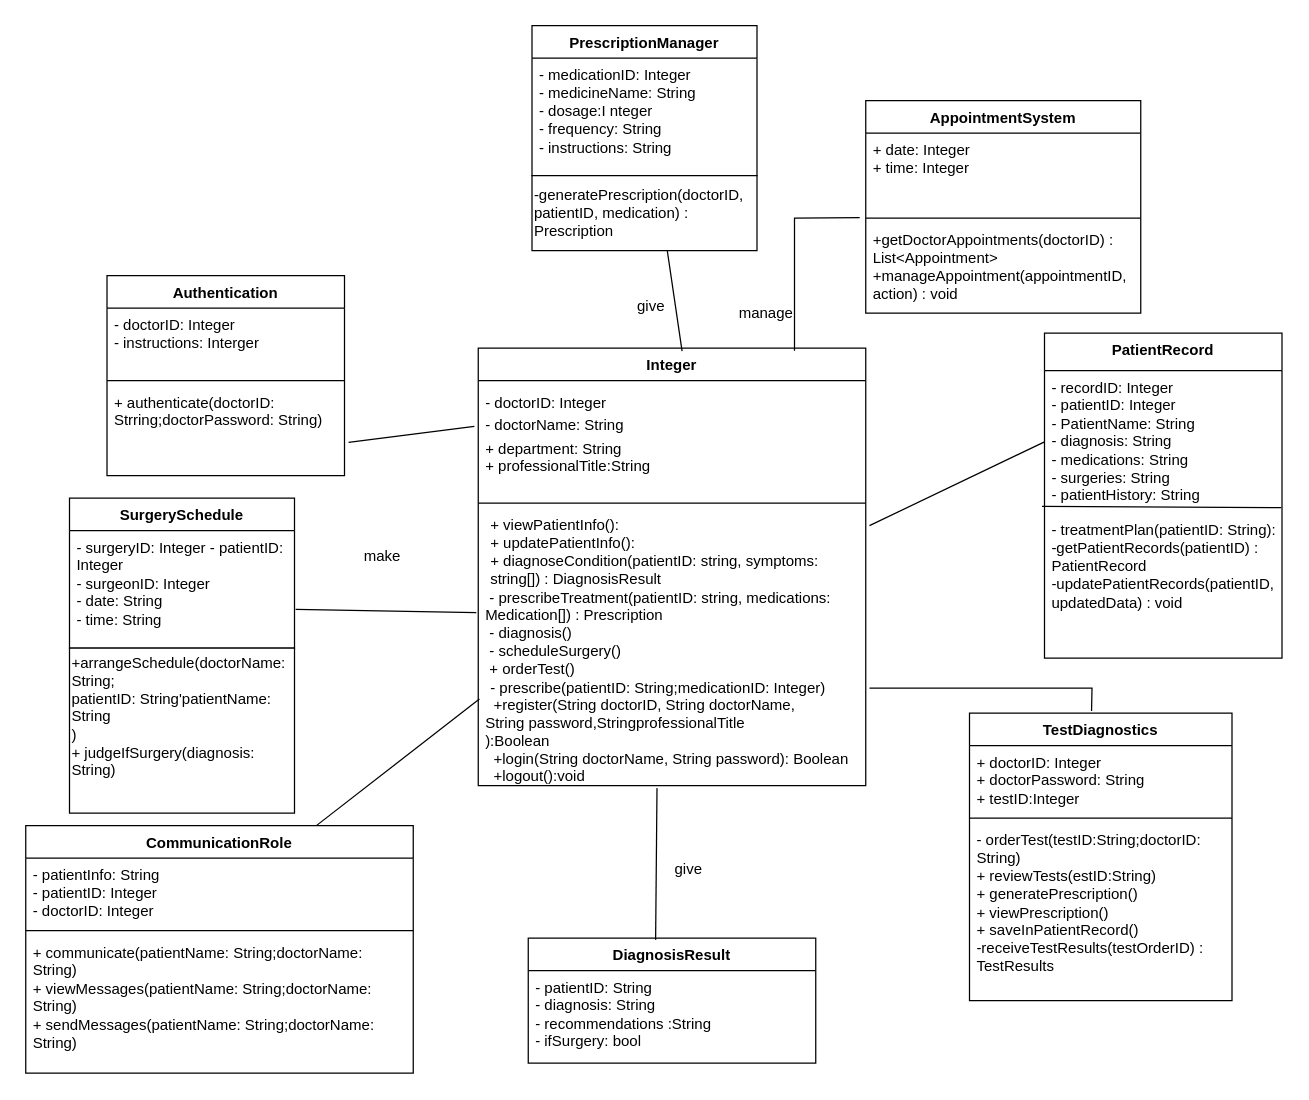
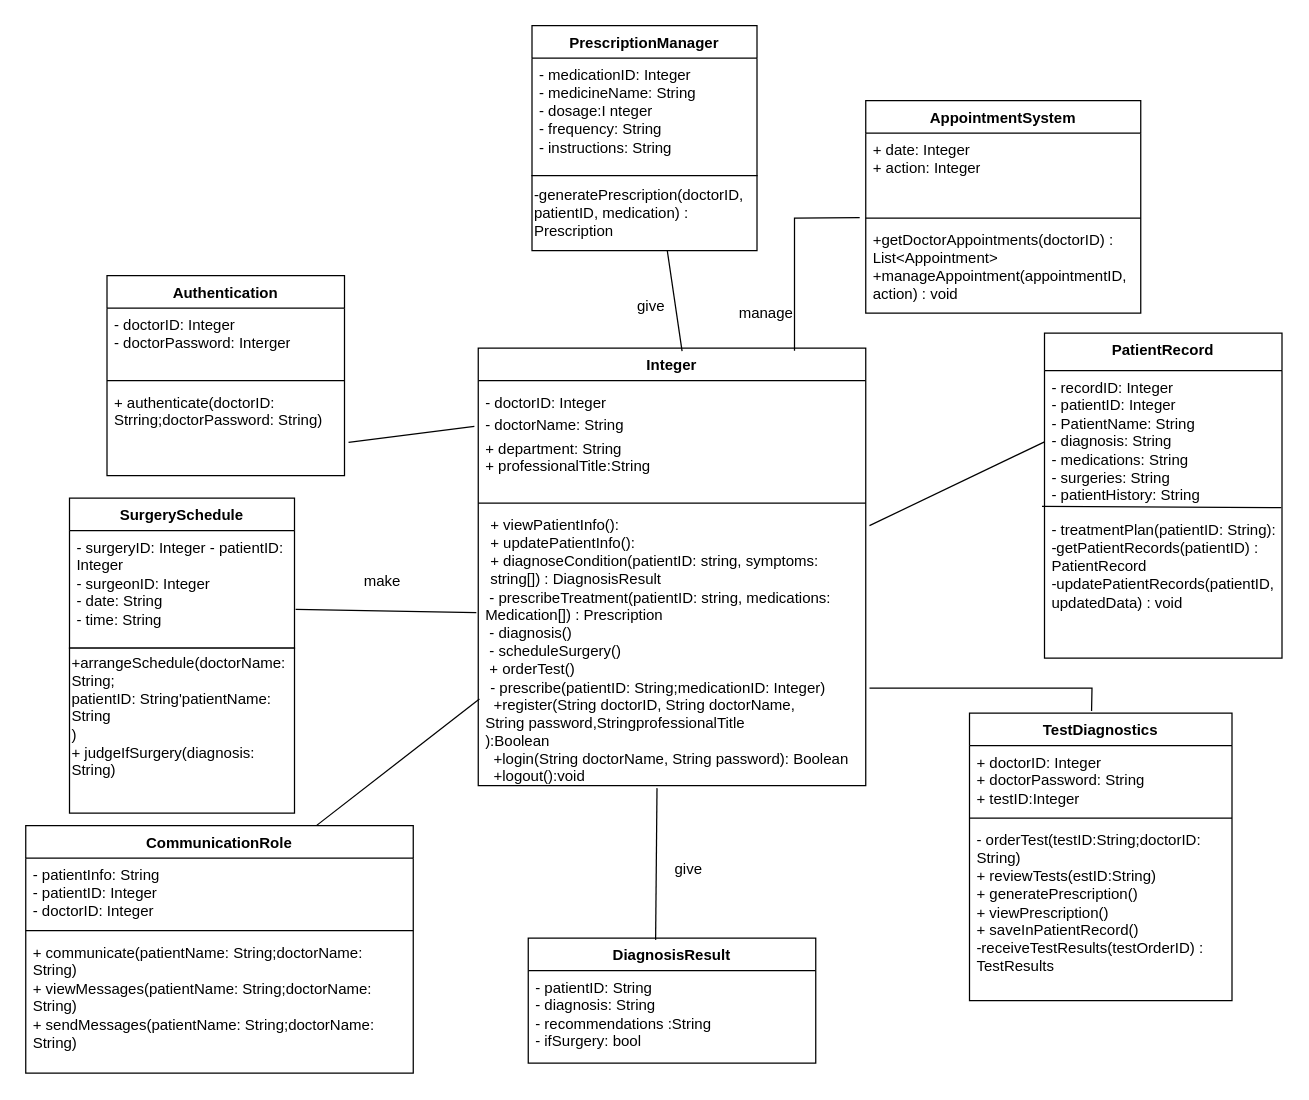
  <mxCell id="0" />
  <mxCell id="1" parent="0" />
  <mxCell id="2" value="PatientRecord" style="swimlane;fontStyle=1;align=center;verticalAlign=top;childLayout=stackLayout;horizontal=1;startSize=30;horizontalStack=0;resizeParent=1;resizeParentMax=0;resizeLast=0;collapsible=1;marginBottom=0;whiteSpace=wrap;html=1;" parent="1" vertex="1"><mxGeometry x="835" y="266" width="190" height="260" as="geometry" /></mxCell>
  <mxCell id="3" value="- recordID: Integer&lt;br&gt;- patientID: Integer&lt;br&gt;- PatientName: String&lt;br&gt;- diagnosis: String&lt;br style=&quot;border-color: var(--border-color);&quot;&gt;- medications: String&lt;br style=&quot;border-color: var(--border-color);&quot;&gt;- surgeries: String&lt;br&gt;- patientHistory: String" style="text;strokeColor=none;fillColor=none;align=left;verticalAlign=top;spacingLeft=4;spacingRight=4;overflow=hidden;rotatable=0;points=[[0,0.5],[1,0.5]];portConstraint=eastwest;whiteSpace=wrap;html=1;" parent="2" vertex="1"><mxGeometry y="30" width="190" height="114" as="geometry" /></mxCell>
  <mxCell id="4" value="- treatmentPlan(patientID: String):&lt;br&gt;-getPatientRecords(patientID) : PatientRecord&lt;br&gt;-updatePatientRecords(patientID, updatedData) : void" style="text;strokeColor=none;fillColor=none;align=left;verticalAlign=top;spacingLeft=4;spacingRight=4;overflow=hidden;rotatable=0;points=[[0,0.5],[1,0.5]];portConstraint=eastwest;whiteSpace=wrap;html=1;" parent="2" vertex="1"><mxGeometry y="144" width="190" height="116" as="geometry" /></mxCell>
  <mxCell id="5" value="" style="endArrow=none;html=1;rounded=0;entryX=0.997;entryY=-0.038;entryDx=0;entryDy=0;entryPerimeter=0;" parent="2" target="4" edge="1"><mxGeometry width="50" height="50" relative="1" as="geometry"><mxPoint x="-2" y="138.5" as="sourcePoint" /><mxPoint x="-322" y="47.5" as="targetPoint" /></mxGeometry></mxCell>
  <mxCell id="6" value="DiagnosisResult" style="swimlane;fontStyle=1;align=center;verticalAlign=top;childLayout=stackLayout;horizontal=1;startSize=26;horizontalStack=0;resizeParent=1;resizeParentMax=0;resizeLast=0;collapsible=1;marginBottom=0;whiteSpace=wrap;html=1;" parent="1" vertex="1"><mxGeometry x="422" y="750" width="230" height="100" as="geometry" /></mxCell>
  <mxCell id="7" value="- patientID: String&lt;br&gt;- diagnosis: String&lt;br&gt;- recommendations :String&lt;br&gt;- ifSurgery: bool" style="text;strokeColor=none;fillColor=none;align=left;verticalAlign=top;spacingLeft=4;spacingRight=4;overflow=hidden;rotatable=0;points=[[0,0.5],[1,0.5]];portConstraint=eastwest;whiteSpace=wrap;html=1;" parent="6" vertex="1"><mxGeometry y="26" width="230" height="74" as="geometry" /></mxCell>
  <mxCell id="8" value="PrescriptionManager" style="swimlane;fontStyle=1;align=center;verticalAlign=top;childLayout=stackLayout;horizontal=1;startSize=26;horizontalStack=0;resizeParent=1;resizeParentMax=0;resizeLast=0;collapsible=1;marginBottom=0;whiteSpace=wrap;html=1;" parent="1" vertex="1"><mxGeometry x="425" y="20" width="180" height="120" as="geometry" /></mxCell>
  <mxCell id="9" value="- medicationID: Integer&lt;br&gt;- medicineName: String&lt;br&gt;- dosage:I nteger&lt;br&gt;- frequency: String&lt;br&gt;- instructions: String" style="text;strokeColor=none;fillColor=none;align=left;verticalAlign=top;spacingLeft=4;spacingRight=4;overflow=hidden;rotatable=0;points=[[0,0.5],[1,0.5]];portConstraint=eastwest;whiteSpace=wrap;html=1;" parent="8" vertex="1"><mxGeometry y="26" width="180" height="94" as="geometry" /></mxCell>
  <mxCell id="10" value="give" style="text;html=1;align=center;verticalAlign=middle;resizable=0;points=[];autosize=1;strokeColor=none;fillColor=none;" parent="1" vertex="1"><mxGeometry x="525" y="680" width="50" height="30" as="geometry" /></mxCell>
  <mxCell id="11" value="SurgerySchedule" style="swimlane;fontStyle=1;align=center;verticalAlign=top;childLayout=stackLayout;horizontal=1;startSize=26;horizontalStack=0;resizeParent=1;resizeParentMax=0;resizeLast=0;collapsible=1;marginBottom=0;whiteSpace=wrap;html=1;" parent="1" vertex="1"><mxGeometry x="55" y="398" width="180" height="120" as="geometry" /></mxCell>
  <mxCell id="12" value="- surgeryID: Integer -&amp;nbsp;patientID: Integer&lt;br&gt;- surgeonID: Integer&lt;br&gt;- date: String&lt;br&gt;- time: String" style="text;strokeColor=none;fillColor=none;align=left;verticalAlign=top;spacingLeft=4;spacingRight=4;overflow=hidden;rotatable=0;points=[[0,0.5],[1,0.5]];portConstraint=eastwest;whiteSpace=wrap;html=1;" parent="11" vertex="1"><mxGeometry y="26" width="180" height="94" as="geometry" /></mxCell>
- <mxCell id="13" value="make" style="text;html=1;align=center;verticalAlign=middle;resizable=0;points=[];autosize=1;strokeColor=none;fillColor=none;" parent="1" vertex="1"><mxGeometry x="280" y="429.5" width="50" height="30" as="geometry" /></mxCell>
+ <mxCell id="13" value="make" style="text;html=1;align=center;verticalAlign=middle;resizable=0;points=[];autosize=1;strokeColor=none;fillColor=none;" parent="1" vertex="1"><mxGeometry x="280" y="449.5" width="50" height="30" as="geometry" /></mxCell>
  <mxCell id="14" value="&lt;b style=&quot;border-color: var(--border-color);&quot;&gt;Integer&lt;/b&gt;" style="swimlane;fontStyle=1;align=center;verticalAlign=top;childLayout=stackLayout;horizontal=1;startSize=26;horizontalStack=0;resizeParent=1;resizeParentMax=0;resizeLast=0;collapsible=1;marginBottom=0;whiteSpace=wrap;html=1;" parent="1" vertex="1"><mxGeometry x="382" y="278" width="310" height="350" as="geometry" /></mxCell>
  <mxCell id="15" value="&lt;p style=&quot;border-color: var(--border-color); margin: 4px 0px 0px;&quot;&gt;&lt;span style=&quot;background-color: initial;&quot;&gt;- doctorID: Integer&lt;/span&gt;&lt;/p&gt;&lt;p style=&quot;border-color: var(--border-color); margin: 4px 0px 0px;&quot;&gt;&lt;span style=&quot;background-color: initial;&quot;&gt;- doctorName: String&lt;/span&gt;&lt;/p&gt;&lt;p style=&quot;border-color: var(--border-color); margin: 4px 0px 0px;&quot;&gt;&lt;span style=&quot;background-color: initial;&quot;&gt;+ department: String&lt;/span&gt;&lt;/p&gt;+ professionalTitle:String&lt;p style=&quot;border-color: var(--border-color); margin: 0px 0px 0px 4px;&quot;&gt;&lt;br style=&quot;border-color: var(--border-color);&quot;&gt;&lt;/p&gt;&lt;p style=&quot;border-color: var(--border-color); margin: 0px 0px 0px 4px;&quot;&gt;&lt;br&gt;&lt;/p&gt;" style="text;strokeColor=none;fillColor=none;align=left;verticalAlign=top;spacingLeft=4;spacingRight=4;overflow=hidden;rotatable=0;points=[[0,0.5],[1,0.5]];portConstraint=eastwest;whiteSpace=wrap;html=1;" parent="14" vertex="1"><mxGeometry y="26" width="310" height="94" as="geometry" /></mxCell>
  <mxCell id="16" value="" style="line;strokeWidth=1;fillColor=none;align=left;verticalAlign=middle;spacingTop=-1;spacingLeft=3;spacingRight=3;rotatable=0;labelPosition=right;points=[];portConstraint=eastwest;strokeColor=inherit;" parent="14" vertex="1"><mxGeometry y="120" width="310" height="8" as="geometry" /></mxCell>
  <mxCell id="17" value="&lt;p style=&quot;border-color: var(--border-color); margin: 0px 0px 0px 4px;&quot;&gt;+&amp;nbsp;viewPatientInfo():&lt;/p&gt;&lt;p style=&quot;border-color: var(--border-color); margin: 0px 0px 0px 4px;&quot;&gt;+ updatePatientInfo():&amp;nbsp; &amp;nbsp;&lt;/p&gt;&lt;p style=&quot;border-color: var(--border-color); margin: 0px 0px 0px 4px;&quot;&gt;+&amp;nbsp;diagnoseCondition(patientID: string, symptoms: string[]) : DiagnosisResult&amp;nbsp;&lt;/p&gt;&amp;nbsp;- prescribeTreatment(patientID: string, medications: Medication[]) : Prescription&lt;br&gt;&amp;nbsp;- diagnosis()&lt;br style=&quot;border-color: var(--border-color);&quot;&gt;&amp;nbsp;- scheduleSurgery()&lt;br&gt;&amp;nbsp;+ orderTest()&lt;br&gt;&lt;p style=&quot;border-color: var(--border-color); margin: 0px 0px 0px 4px;&quot;&gt;&lt;span style=&quot;background-color: initial;&quot;&gt;- prescribe(patientID: String;medicationID: Integer)&lt;/span&gt;&lt;/p&gt;&amp;nbsp; +register(String doctorID, String doctorName,&lt;br style=&quot;border-color: var(--border-color); text-align: center;&quot;&gt;&lt;span style=&quot;text-align: center;&quot;&gt;String password,StringprofessionalTitle&lt;/span&gt;&lt;br style=&quot;border-color: var(--border-color); text-align: center;&quot;&gt;):Boolean&amp;nbsp;&lt;br&gt;&amp;nbsp;&amp;nbsp;&lt;span style=&quot;text-align: center;&quot;&gt;+login(String doctorName, String password): Boolean&lt;br&gt;&lt;/span&gt;&#09;&lt;span style=&quot;border-color: var(--border-color);&quot;&gt;&lt;span style=&quot;white-space: pre;&quot;&gt;&amp;nbsp;&amp;nbsp;&lt;/span&gt;&lt;/span&gt;+logout():void&amp;nbsp;&lt;span style=&quot;text-align: center;&quot;&gt;&lt;br&gt;&lt;/span&gt;" style="text;strokeColor=none;fillColor=none;align=left;verticalAlign=top;spacingLeft=4;spacingRight=4;overflow=hidden;rotatable=0;points=[[0,0.5],[1,0.5]];portConstraint=eastwest;whiteSpace=wrap;html=1;" parent="14" vertex="1"><mxGeometry y="128" width="310" height="222" as="geometry" /></mxCell>
  <mxCell id="18" value="Authentication" style="swimlane;fontStyle=1;align=center;verticalAlign=top;childLayout=stackLayout;horizontal=1;startSize=26;horizontalStack=0;resizeParent=1;resizeParentMax=0;resizeLast=0;collapsible=1;marginBottom=0;whiteSpace=wrap;html=1;" parent="1" vertex="1"><mxGeometry x="85" y="220" width="190" height="160" as="geometry" /></mxCell>
- <mxCell id="19" value="- doctorID: Integer&lt;br&gt;- instructions: Interger" style="text;strokeColor=none;fillColor=none;align=left;verticalAlign=top;spacingLeft=4;spacingRight=4;overflow=hidden;rotatable=0;points=[[0,0.5],[1,0.5]];portConstraint=eastwest;whiteSpace=wrap;html=1;" parent="18" vertex="1"><mxGeometry y="26" width="190" height="54" as="geometry" /></mxCell>
+ <mxCell id="19" value="- doctorID: Integer&lt;br&gt;- doctorPassword: Interger" style="text;strokeColor=none;fillColor=none;align=left;verticalAlign=top;spacingLeft=4;spacingRight=4;overflow=hidden;rotatable=0;points=[[0,0.5],[1,0.5]];portConstraint=eastwest;whiteSpace=wrap;html=1;" parent="18" vertex="1"><mxGeometry y="26" width="190" height="54" as="geometry" /></mxCell>
  <mxCell id="20" value="" style="line;strokeWidth=1;fillColor=none;align=left;verticalAlign=middle;spacingTop=-1;spacingLeft=3;spacingRight=3;rotatable=0;labelPosition=right;points=[];portConstraint=eastwest;strokeColor=inherit;" parent="18" vertex="1"><mxGeometry y="80" width="190" height="8" as="geometry" /></mxCell>
  <mxCell id="21" value="+ authenticate(doctorID: Strring;doctorPassword: String)&lt;br&gt;" style="text;strokeColor=none;fillColor=none;align=left;verticalAlign=top;spacingLeft=4;spacingRight=4;overflow=hidden;rotatable=0;points=[[0,0.5],[1,0.5]];portConstraint=eastwest;whiteSpace=wrap;html=1;" parent="18" vertex="1"><mxGeometry y="88" width="190" height="72" as="geometry" /></mxCell>
  <mxCell id="22" value="AppointmentSystem" style="swimlane;fontStyle=1;align=center;verticalAlign=top;childLayout=stackLayout;horizontal=1;startSize=26;horizontalStack=0;resizeParent=1;resizeParentMax=0;resizeLast=0;collapsible=1;marginBottom=0;whiteSpace=wrap;html=1;" parent="1" vertex="1"><mxGeometry x="692" y="80" width="220" height="170" as="geometry" /></mxCell>
- <mxCell id="23" value="+ date: Integer&lt;br&gt;+ time: Integer" style="text;strokeColor=none;fillColor=none;align=left;verticalAlign=top;spacingLeft=4;spacingRight=4;overflow=hidden;rotatable=0;points=[[0,0.5],[1,0.5]];portConstraint=eastwest;whiteSpace=wrap;html=1;" parent="22" vertex="1"><mxGeometry y="26" width="220" height="64" as="geometry" /></mxCell>
+ <mxCell id="23" value="+ date: Integer&lt;br&gt;+ action: Integer" style="text;strokeColor=none;fillColor=none;align=left;verticalAlign=top;spacingLeft=4;spacingRight=4;overflow=hidden;rotatable=0;points=[[0,0.5],[1,0.5]];portConstraint=eastwest;whiteSpace=wrap;html=1;" parent="22" vertex="1"><mxGeometry y="26" width="220" height="64" as="geometry" /></mxCell>
  <mxCell id="24" value="" style="line;strokeWidth=1;fillColor=none;align=left;verticalAlign=middle;spacingTop=-1;spacingLeft=3;spacingRight=3;rotatable=0;labelPosition=right;points=[];portConstraint=eastwest;strokeColor=inherit;" parent="22" vertex="1"><mxGeometry y="90" width="220" height="8" as="geometry" /></mxCell>
  <mxCell id="25" value="+getDoctorAppointments(doctorID) : List&amp;lt;Appointment&amp;gt;&lt;br&gt;+manageAppointment(appointmentID, action) : void" style="text;strokeColor=none;fillColor=none;align=left;verticalAlign=top;spacingLeft=4;spacingRight=4;overflow=hidden;rotatable=0;points=[[0,0.5],[1,0.5]];portConstraint=eastwest;whiteSpace=wrap;html=1;" parent="22" vertex="1"><mxGeometry y="98" width="220" height="72" as="geometry" /></mxCell>
  <mxCell id="26" value="CommunicationRole" style="swimlane;fontStyle=1;align=center;verticalAlign=top;childLayout=stackLayout;horizontal=1;startSize=26;horizontalStack=0;resizeParent=1;resizeParentMax=0;resizeLast=0;collapsible=1;marginBottom=0;whiteSpace=wrap;html=1;" parent="1" vertex="1"><mxGeometry x="20" y="660" width="310" height="198" as="geometry" /></mxCell>
  <mxCell id="27" value="- patientInfo: String&lt;br&gt;- patientID: Integer&lt;br&gt;- doctorID: Integer" style="text;strokeColor=none;fillColor=none;align=left;verticalAlign=top;spacingLeft=4;spacingRight=4;overflow=hidden;rotatable=0;points=[[0,0.5],[1,0.5]];portConstraint=eastwest;whiteSpace=wrap;html=1;" parent="26" vertex="1"><mxGeometry y="26" width="310" height="54" as="geometry" /></mxCell>
  <mxCell id="28" value="" style="line;strokeWidth=1;fillColor=none;align=left;verticalAlign=middle;spacingTop=-1;spacingLeft=3;spacingRight=3;rotatable=0;labelPosition=right;points=[];portConstraint=eastwest;strokeColor=inherit;" parent="26" vertex="1"><mxGeometry y="80" width="310" height="8" as="geometry" /></mxCell>
  <mxCell id="29" value="+ communicate(patientName: String;doctorName: String)&lt;br&gt;+ viewMessages(patientName: String;doctorName: String)&lt;br&gt;+ sendMessages(patientName: String;doctorName: String)" style="text;strokeColor=none;fillColor=none;align=left;verticalAlign=top;spacingLeft=4;spacingRight=4;overflow=hidden;rotatable=0;points=[[0,0.5],[1,0.5]];portConstraint=eastwest;whiteSpace=wrap;html=1;" parent="26" vertex="1"><mxGeometry y="88" width="310" height="110" as="geometry" /></mxCell>
  <mxCell id="30" value="manage" style="text;html=1;align=center;verticalAlign=middle;resizable=0;points=[];autosize=1;strokeColor=none;fillColor=none;" parent="1" vertex="1"><mxGeometry x="577" y="235" width="70" height="30" as="geometry" /></mxCell>
  <mxCell id="31" value="TestDiagnostics" style="swimlane;fontStyle=1;align=center;verticalAlign=top;childLayout=stackLayout;horizontal=1;startSize=26;horizontalStack=0;resizeParent=1;resizeParentMax=0;resizeLast=0;collapsible=1;marginBottom=0;whiteSpace=wrap;html=1;" parent="1" vertex="1"><mxGeometry x="775" y="570" width="210" height="230" as="geometry" /></mxCell>
  <mxCell id="32" value="+ doctorID: Integer&lt;br&gt;+ doctorPassword: String&lt;br&gt;+ testID:Integer" style="text;strokeColor=none;fillColor=none;align=left;verticalAlign=top;spacingLeft=4;spacingRight=4;overflow=hidden;rotatable=0;points=[[0,0.5],[1,0.5]];portConstraint=eastwest;whiteSpace=wrap;html=1;" parent="31" vertex="1"><mxGeometry y="26" width="210" height="54" as="geometry" /></mxCell>
  <mxCell id="33" value="" style="line;strokeWidth=1;fillColor=none;align=left;verticalAlign=middle;spacingTop=-1;spacingLeft=3;spacingRight=3;rotatable=0;labelPosition=right;points=[];portConstraint=eastwest;strokeColor=inherit;" parent="31" vertex="1"><mxGeometry y="80" width="210" height="8" as="geometry" /></mxCell>
  <mxCell id="34" value="- orderTest(testID:String;doctorID: String)&lt;br&gt;+&amp;nbsp;reviewTests(estID:String)&lt;br&gt;+&amp;nbsp;generatePrescription()&lt;br&gt;+&amp;nbsp;viewPrescription()&lt;br&gt;+ saveInPatientRecord()&lt;br&gt;-receiveTestResults(testOrderID) : TestResults" style="text;strokeColor=none;fillColor=none;align=left;verticalAlign=top;spacingLeft=4;spacingRight=4;overflow=hidden;rotatable=0;points=[[0,0.5],[1,0.5]];portConstraint=eastwest;whiteSpace=wrap;html=1;" parent="31" vertex="1"><mxGeometry y="88" width="210" height="142" as="geometry" /></mxCell>
  <mxCell id="35" value="give" style="text;html=1;align=center;verticalAlign=middle;resizable=0;points=[];autosize=1;strokeColor=none;fillColor=none;" parent="1" vertex="1"><mxGeometry x="495" y="230" width="50" height="30" as="geometry" /></mxCell>
  <mxCell id="36" value="" style="rounded=0;whiteSpace=wrap;html=1;" parent="1" vertex="1"><mxGeometry x="55" y="518" width="180" height="132" as="geometry" /></mxCell>
  <mxCell id="37" value="+arrangeSchedule(doctorName: String;&lt;br style=&quot;border-color: var(--border-color); text-align: center;&quot;&gt;&lt;span style=&quot;text-align: center;&quot;&gt;patientID: String'patientName: String&lt;/span&gt;&lt;br&gt;)&lt;br&gt;+ judgeIfSurgery(diagnosis: String)" style="text;html=1;strokeColor=none;fillColor=none;align=left;verticalAlign=middle;whiteSpace=wrap;rounded=0;" parent="1" vertex="1"><mxGeometry x="55" y="526" width="160" height="94" as="geometry" /></mxCell>
  <mxCell id="38" value="" style="endArrow=none;html=1;rounded=0;exitX=0.443;exitY=0.014;exitDx=0;exitDy=0;exitPerimeter=0;" parent="1" source="6" edge="1"><mxGeometry width="50" height="50" relative="1" as="geometry"><mxPoint x="475" y="620" as="sourcePoint" /><mxPoint x="525" y="630" as="targetPoint" /></mxGeometry></mxCell>
  <mxCell id="39" value="" style="endArrow=none;html=1;rounded=0;exitX=0.75;exitY=0;exitDx=0;exitDy=0;entryX=0.003;entryY=0.688;entryDx=0;entryDy=0;entryPerimeter=0;" parent="1" source="26" target="17" edge="1"><mxGeometry width="50" height="50" relative="1" as="geometry"><mxPoint x="245" y="520" as="sourcePoint" /><mxPoint x="375" y="520" as="targetPoint" /></mxGeometry></mxCell>
  <mxCell id="40" value="" style="endArrow=none;html=1;rounded=0;exitX=1.005;exitY=0.67;exitDx=0;exitDy=0;exitPerimeter=0;entryX=-0.005;entryY=0.377;entryDx=0;entryDy=0;entryPerimeter=0;" parent="1" source="12" target="17" edge="1"><mxGeometry width="50" height="50" relative="1" as="geometry"><mxPoint x="325" y="520" as="sourcePoint" /><mxPoint x="375" y="470" as="targetPoint" /></mxGeometry></mxCell>
  <mxCell id="41" value="" style="endArrow=none;html=1;rounded=0;exitX=1.017;exitY=0.631;exitDx=0;exitDy=0;exitPerimeter=0;entryX=-0.01;entryY=0.389;entryDx=0;entryDy=0;entryPerimeter=0;" parent="1" source="21" target="15" edge="1"><mxGeometry width="50" height="50" relative="1" as="geometry"><mxPoint x="305" y="410" as="sourcePoint" /><mxPoint x="355" y="360" as="targetPoint" /></mxGeometry></mxCell>
  <mxCell id="42" value="" style="endArrow=none;html=1;rounded=0;exitX=0.526;exitY=0.007;exitDx=0;exitDy=0;exitPerimeter=0;entryX=0.555;entryY=1.036;entryDx=0;entryDy=0;entryPerimeter=0;" parent="1" source="14" target="9" edge="1"><mxGeometry width="50" height="50" relative="1" as="geometry"><mxPoint x="495" y="280" as="sourcePoint" /><mxPoint x="545" y="230" as="targetPoint" /></mxGeometry></mxCell>
  <mxCell id="43" value="" style="endArrow=none;html=1;rounded=0;entryX=-0.022;entryY=-0.061;entryDx=0;entryDy=0;entryPerimeter=0;" parent="1" target="25" edge="1"><mxGeometry width="50" height="50" relative="1" as="geometry"><mxPoint x="635" y="280" as="sourcePoint" /><mxPoint x="635" y="170" as="targetPoint" /><Array as="points"><mxPoint x="635" y="174" /></Array></mxGeometry></mxCell>
  <mxCell id="44" value="" style="endArrow=none;html=1;rounded=0;entryX=0;entryY=0.5;entryDx=0;entryDy=0;" parent="1" target="3" edge="1"><mxGeometry width="50" height="50" relative="1" as="geometry"><mxPoint x="695" y="420" as="sourcePoint" /><mxPoint x="745" y="370" as="targetPoint" /></mxGeometry></mxCell>
  <mxCell id="45" value="" style="endArrow=none;html=1;rounded=0;entryX=0.465;entryY=-0.007;entryDx=0;entryDy=0;entryPerimeter=0;" parent="1" target="31" edge="1"><mxGeometry width="50" height="50" relative="1" as="geometry"><mxPoint x="695" y="550" as="sourcePoint" /><mxPoint x="745" y="500" as="targetPoint" /><Array as="points"><mxPoint x="873" y="550" /></Array></mxGeometry></mxCell>
  <mxCell id="46" value="-generatePrescription(doctorID, patientID, medication) : Prescription" style="rounded=0;whiteSpace=wrap;html=1;fillColor=default;align=left;" parent="1" vertex="1"><mxGeometry x="425" y="140" width="180" height="60" as="geometry" /></mxCell>
